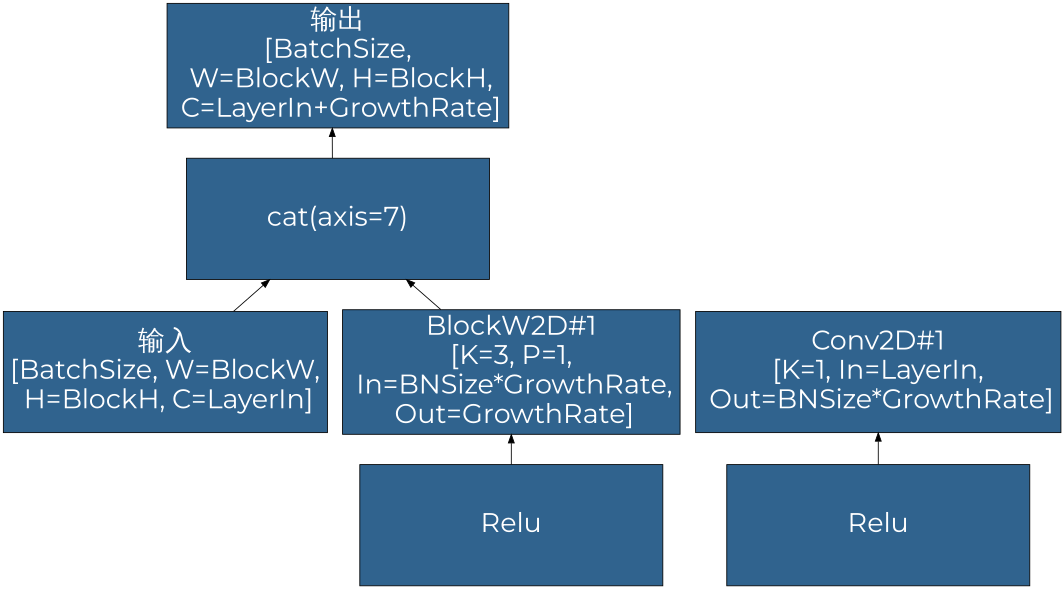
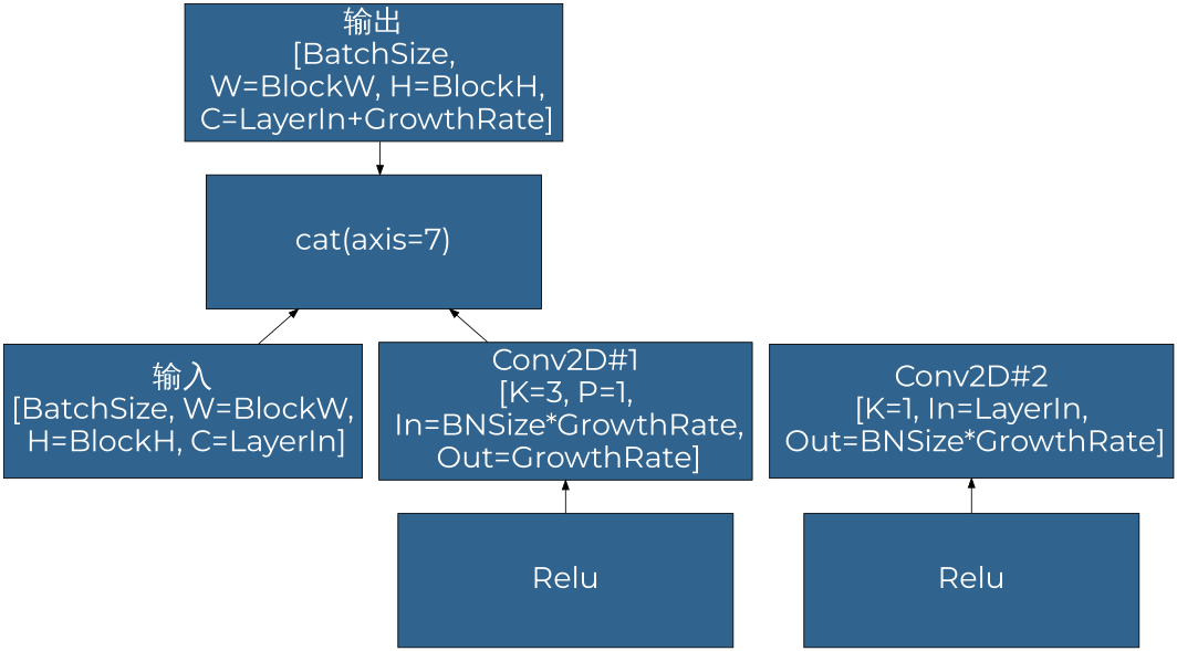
  digraph {
    fontname=Montserrat
    rankdir=BT
    node [color=Black fillcolor="#30638e" fontcolor=White fontname=Montserrat fontsize=32 shape=box style=filled]
    edge [fontname=Montserrat]
    n1 [height=2 label="输入\n[BatchSize, W=BlockW,\n H=BlockH, C=LayerIn]" width=5]
    n2 [height=2 label="cat(axis=7)" width=5]
    n3 [height=2 label="输出\n[BatchSize,\n W=BlockW, H=BlockH,\n C=LayerIn+GrowthRate]" width=5]
    n4 [height=2 label=Relu width=5]
-   n5 [height=2 label="Conv2D#1\n[K=1, In=LayerIn,\n Out=BNSize*GrowthRate]" width=5]
+   n5 [height=2 label="Conv2D#2\n[K=1, In=LayerIn,\n Out=BNSize*GrowthRate]" width=5]
    n6 [height=2 label=Relu width=5]
-   n7 [height=2 label="BlockW2D#1\n[K=3, P=1,\n In=BNSize*GrowthRate,\n Out=GrowthRate]" width=5]
+   n7 [height=2 label="Conv2D#1\n[K=3, P=1,\n In=BNSize*GrowthRate,\n Out=GrowthRate]" width=5]
    n1 -> n2
-   n2 -> n3
+   n3 -> n2
    n4 -> n5
    n6 -> n7
    n7 -> n2
  }
